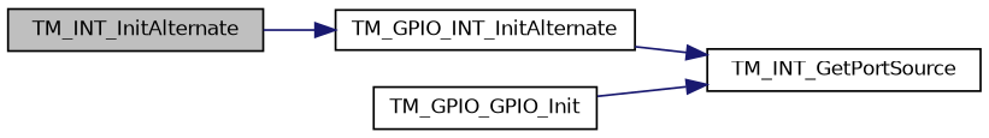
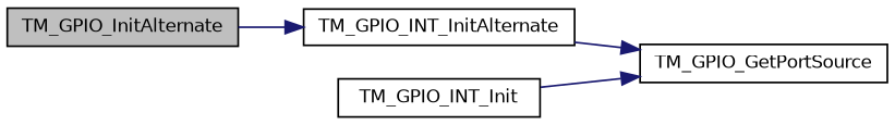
  digraph {
    rankdir=LR
    node [color=black fillcolor=white fontname=Helvetica fontsize=10 shape=record style=filled]
    edge [color=midnightblue fontname=Helvetica fontsize=10 labelfontname=Helvetica labelfontsize=10 style=solid]
-   n1 [fillcolor=grey75 fontcolor=black height=0.2 label=TM_INT_InitAlternate width=0.4]
+   n1 [fillcolor=grey75 fontcolor=black height=0.2 label=TM_GPIO_InitAlternate width=0.4]
    n2 [height=0.2 label=TM_GPIO_INT_InitAlternate width=0.4]
-   n3 [height=0.2 label=TM_INT_GetPortSource width=0.4]
-   n4 [height=0.2 label=TM_GPIO_GPIO_Init width=0.4]
+   n3 [height=0.2 label=TM_GPIO_GetPortSource width=0.4]
+   n4 [height=0.2 label=TM_GPIO_INT_Init width=0.4]
    n1 -> n2
    n2 -> n3
    n4 -> n3
  }
